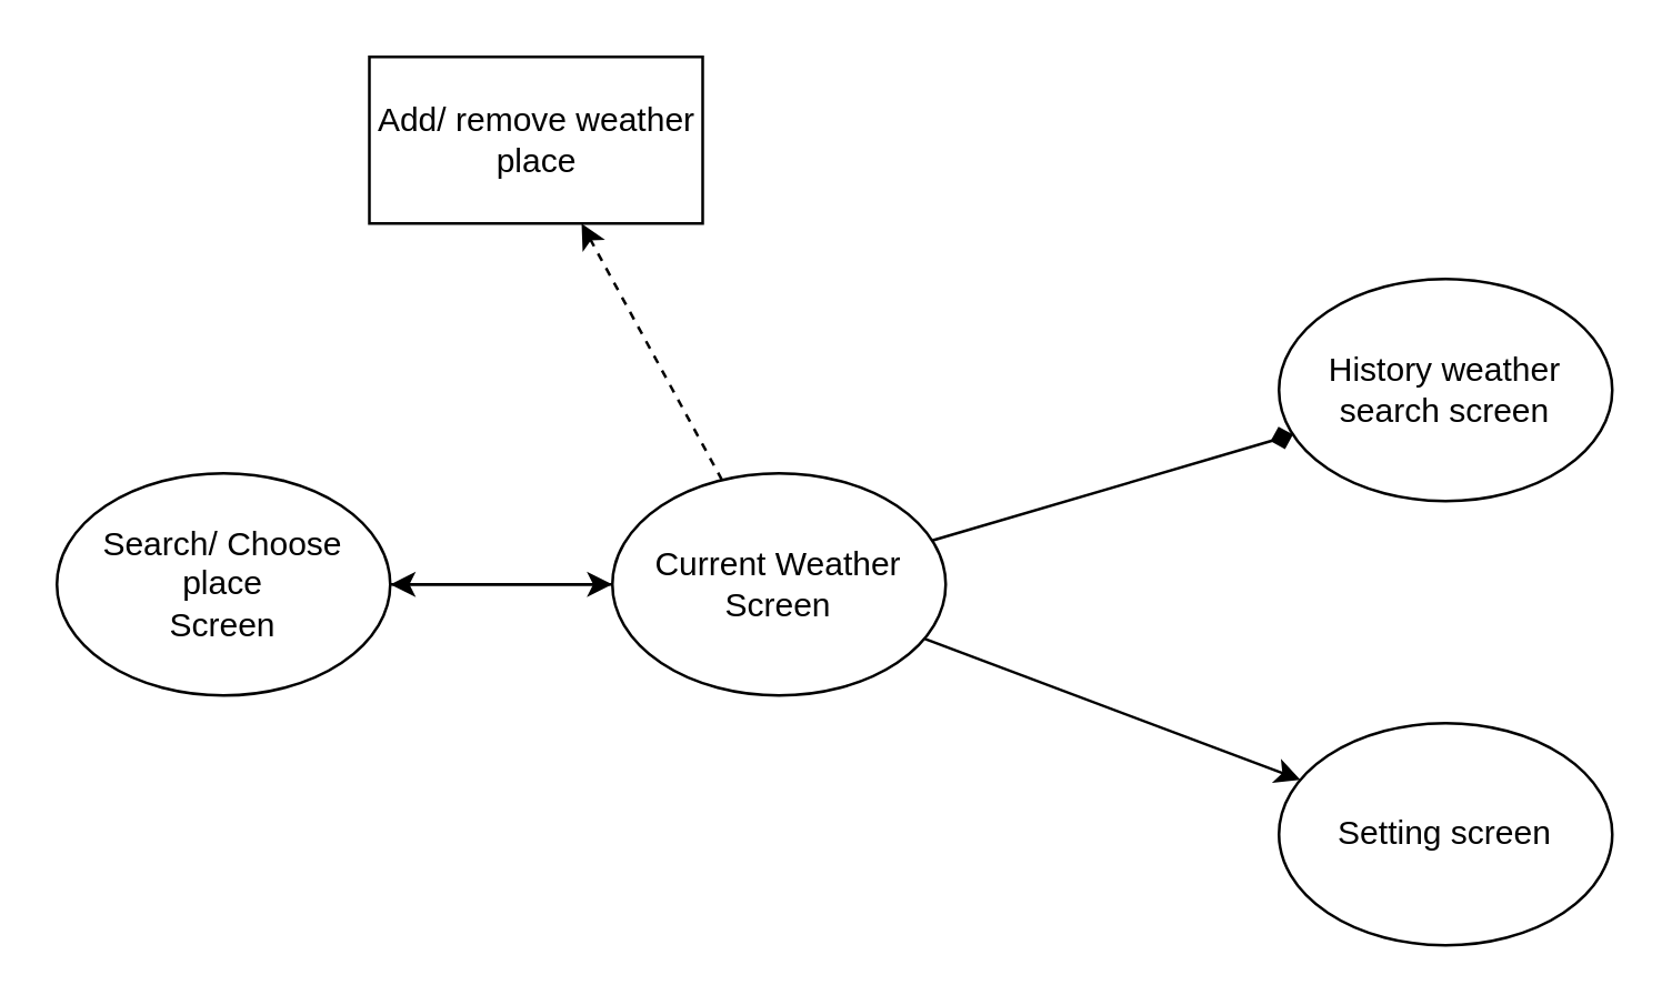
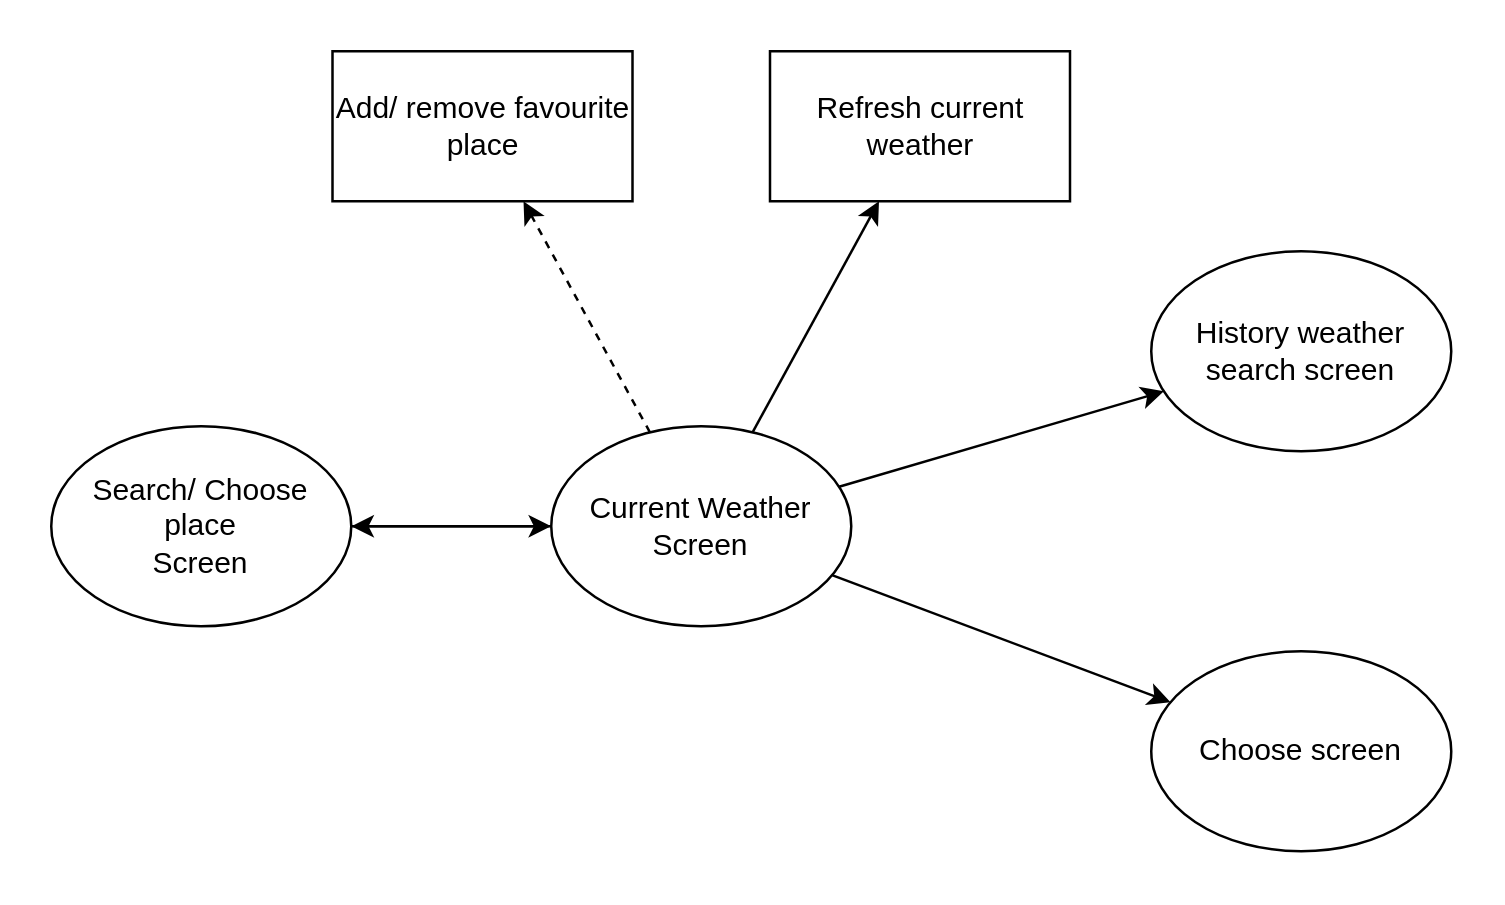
  <mxCell id="0" />
  <mxCell id="1" parent="0" />
  <mxCell id="2" value="" style="edgeStyle=orthogonalEdgeStyle;rounded=0;orthogonalLoop=1;jettySize=auto;html=1;" edge="1" parent="1" source="3" target="9"><mxGeometry relative="1" as="geometry" /></mxCell>
  <mxCell id="3" value="Search/ Choose place&lt;br&gt;Screen" style="ellipse;whiteSpace=wrap;html=1;" vertex="1" parent="1"><mxGeometry x="20" y="170" width="120" height="80" as="geometry" /></mxCell>
  <mxCell id="4" style="edgeStyle=orthogonalEdgeStyle;rounded=0;orthogonalLoop=1;jettySize=auto;html=1;" edge="1" parent="1" source="9" target="3"><mxGeometry relative="1" as="geometry" /></mxCell>
  <mxCell id="5" value="" style="rounded=0;orthogonalLoop=1;jettySize=auto;html=1;" edge="1" parent="1" source="9" target="10"><mxGeometry relative="1" as="geometry" /></mxCell>
  <mxCell id="6" value="" style="rounded=0;orthogonalLoop=1;jettySize=auto;html=1;dashed=1;" edge="1" parent="1" source="9" target="11"><mxGeometry relative="1" as="geometry" /></mxCell>
- <mxCell id="8" style="rounded=0;orthogonalLoop=1;jettySize=auto;html=1;endArrow=diamond;" edge="1" parent="1" source="9" target="13"><mxGeometry relative="1" as="geometry" /></mxCell>
+ <mxCell id="7" style="rounded=0;orthogonalLoop=1;jettySize=auto;html=1;" edge="1" parent="1" source="9" target="12"><mxGeometry relative="1" as="geometry" /></mxCell>
+ <mxCell id="8" style="rounded=0;orthogonalLoop=1;jettySize=auto;html=1;" edge="1" parent="1" source="9" target="13"><mxGeometry relative="1" as="geometry" /></mxCell>
  <mxCell id="9" value="Current Weather Screen" style="ellipse;whiteSpace=wrap;html=1;" vertex="1" parent="1"><mxGeometry x="220" y="170" width="120" height="80" as="geometry" /></mxCell>
- <mxCell id="10" value="Setting screen" style="ellipse;whiteSpace=wrap;html=1;" vertex="1" parent="1"><mxGeometry x="460" y="260" width="120" height="80" as="geometry" /></mxCell>
- <mxCell id="11" value="Add/ remove weather place" style="whiteSpace=wrap;html=1;" vertex="1" parent="1"><mxGeometry x="132.5" y="20" width="120" height="60" as="geometry" /></mxCell>
+ <mxCell id="10" value="Choose screen" style="ellipse;whiteSpace=wrap;html=1;" vertex="1" parent="1"><mxGeometry x="460" y="260" width="120" height="80" as="geometry" /></mxCell>
+ <mxCell id="11" value="Add/ remove favourite place" style="whiteSpace=wrap;html=1;" vertex="1" parent="1"><mxGeometry x="132.5" y="20" width="120" height="60" as="geometry" /></mxCell>
+ <mxCell id="12" value="Refresh current weather" style="whiteSpace=wrap;html=1;" vertex="1" parent="1"><mxGeometry x="307.5" y="20" width="120" height="60" as="geometry" /></mxCell>
  <mxCell id="13" value="History weather search screen" style="ellipse;whiteSpace=wrap;html=1;" vertex="1" parent="1"><mxGeometry x="460" y="100" width="120" height="80" as="geometry" /></mxCell>
  <mxCell id="14" style="edgeStyle=orthogonalEdgeStyle;rounded=0;orthogonalLoop=1;jettySize=auto;html=1;exitX=0.5;exitY=1;exitDx=0;exitDy=0;" edge="1" parent="1" source="10" target="10"><mxGeometry relative="1" as="geometry" /></mxCell>
